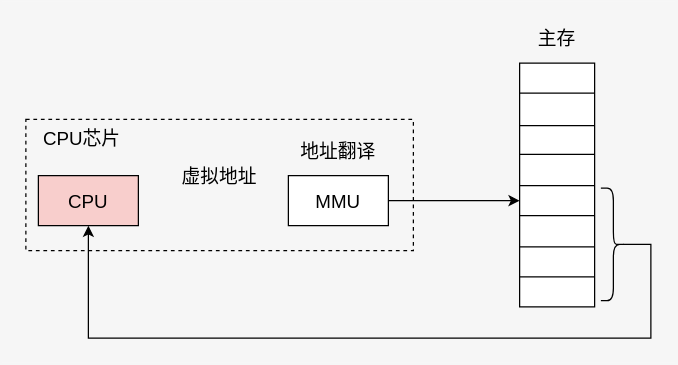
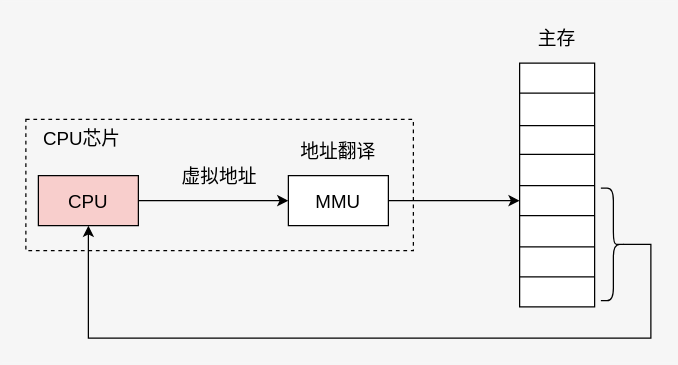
  <mxCell id="0" />
  <mxCell id="1" parent="0" />
  <mxCell id="2" value="" style="rounded=0;whiteSpace=wrap;html=1;fontSize=15;fillColor=none;dashed=1;" vertex="1" parent="1"><mxGeometry x="20" y="95" width="310" height="105" as="geometry" /></mxCell>
+ <mxCell id="3" style="edgeStyle=orthogonalEdgeStyle;rounded=0;orthogonalLoop=1;jettySize=auto;html=1;exitX=1;exitY=0.5;exitDx=0;exitDy=0;entryX=0;entryY=0.5;entryDx=0;entryDy=0;fontSize=15;" edge="1" parent="1" source="4" target="6"><mxGeometry relative="1" as="geometry" /></mxCell>
  <mxCell id="4" value="CPU" style="rounded=0;whiteSpace=wrap;html=1;fontSize=15;fillColor=#f8cecc;" vertex="1" parent="1"><mxGeometry x="30" y="140" width="80" height="40" as="geometry" /></mxCell>
  <mxCell id="5" style="edgeStyle=orthogonalEdgeStyle;rounded=0;orthogonalLoop=1;jettySize=auto;html=1;exitX=1;exitY=0.5;exitDx=0;exitDy=0;entryX=0;entryY=0.5;entryDx=0;entryDy=0;fontSize=15;" edge="1" parent="1" source="6" target="20"><mxGeometry relative="1" as="geometry" /></mxCell>
  <mxCell id="6" value="MMU" style="rounded=0;whiteSpace=wrap;html=1;fontSize=15;" vertex="1" parent="1"><mxGeometry x="230" y="140" width="80" height="40" as="geometry" /></mxCell>
  <mxCell id="7" value="虚拟地址" style="text;html=1;strokeColor=none;fillColor=none;align=center;verticalAlign=middle;whiteSpace=wrap;rounded=0;fontSize=15;" vertex="1" parent="1"><mxGeometry x="140" y="130" width="70" height="20" as="geometry" /></mxCell>
  <mxCell id="8" value="地址翻译" style="text;html=1;strokeColor=none;fillColor=none;align=center;verticalAlign=middle;whiteSpace=wrap;rounded=0;fontSize=15;" vertex="1" parent="1"><mxGeometry x="235" y="110" width="70" height="20" as="geometry" /></mxCell>
  <mxCell id="9" value="CPU芯片" style="text;html=1;strokeColor=none;fillColor=none;align=center;verticalAlign=middle;whiteSpace=wrap;rounded=0;fontSize=15;" vertex="1" parent="1"><mxGeometry x="30" y="100" width="70" height="20" as="geometry" /></mxCell>
  <mxCell id="10" value="主存" style="text;html=1;strokeColor=none;fillColor=none;align=center;verticalAlign=middle;whiteSpace=wrap;rounded=0;fontSize=15;" vertex="1" parent="1"><mxGeometry x="410" y="20" width="70" height="20" as="geometry" /></mxCell>
  <mxCell id="11" value="" style="shape=table;html=1;whiteSpace=wrap;startSize=0;container=1;collapsible=0;childLayout=tableLayout;" vertex="1" parent="1"><mxGeometry x="415" y="50" width="60" height="195" as="geometry" /></mxCell>
  <mxCell id="12" value="" style="shape=partialRectangle;html=1;whiteSpace=wrap;collapsible=0;dropTarget=0;pointerEvents=0;fillColor=none;top=0;left=0;bottom=0;right=0;points=[[0,0.5],[1,0.5]];portConstraint=eastwest;" vertex="1" parent="11"><mxGeometry width="60" height="24" as="geometry" /></mxCell>
  <mxCell id="13" value="" style="shape=partialRectangle;html=1;whiteSpace=wrap;connectable=0;overflow=hidden;fillColor=none;top=0;left=0;bottom=0;right=0;" vertex="1" parent="12"><mxGeometry width="60" height="24" as="geometry" /></mxCell>
  <mxCell id="14" value="" style="shape=partialRectangle;html=1;whiteSpace=wrap;collapsible=0;dropTarget=0;pointerEvents=0;fillColor=none;top=0;left=0;bottom=0;right=0;points=[[0,0.5],[1,0.5]];portConstraint=eastwest;" vertex="1" parent="11"><mxGeometry y="24" width="60" height="26" as="geometry" /></mxCell>
  <mxCell id="15" value="" style="shape=partialRectangle;html=1;whiteSpace=wrap;connectable=0;overflow=hidden;fillColor=none;top=0;left=0;bottom=0;right=0;" vertex="1" parent="14"><mxGeometry width="60" height="26" as="geometry" /></mxCell>
  <mxCell id="16" value="" style="shape=partialRectangle;html=1;whiteSpace=wrap;collapsible=0;dropTarget=0;pointerEvents=0;fillColor=none;top=0;left=0;bottom=0;right=0;points=[[0,0.5],[1,0.5]];portConstraint=eastwest;" vertex="1" parent="11"><mxGeometry y="50" width="60" height="23" as="geometry" /></mxCell>
  <mxCell id="17" value="" style="shape=partialRectangle;html=1;whiteSpace=wrap;connectable=0;overflow=hidden;fillColor=none;top=0;left=0;bottom=0;right=0;" vertex="1" parent="16"><mxGeometry width="60" height="23" as="geometry" /></mxCell>
  <mxCell id="18" value="" style="shape=partialRectangle;html=1;whiteSpace=wrap;collapsible=0;dropTarget=0;pointerEvents=0;fillColor=none;top=0;left=0;bottom=0;right=0;points=[[0,0.5],[1,0.5]];portConstraint=eastwest;" vertex="1" parent="11"><mxGeometry y="73" width="60" height="25" as="geometry" /></mxCell>
  <mxCell id="19" value="" style="shape=partialRectangle;html=1;whiteSpace=wrap;connectable=0;overflow=hidden;fillColor=none;top=0;left=0;bottom=0;right=0;" vertex="1" parent="18"><mxGeometry width="60" height="25" as="geometry" /></mxCell>
  <mxCell id="20" value="" style="shape=partialRectangle;html=1;whiteSpace=wrap;collapsible=0;dropTarget=0;pointerEvents=0;fillColor=none;top=0;left=0;bottom=0;right=0;points=[[0,0.5],[1,0.5]];portConstraint=eastwest;" vertex="1" parent="11"><mxGeometry y="98" width="60" height="24" as="geometry" /></mxCell>
  <mxCell id="21" value="" style="shape=partialRectangle;html=1;whiteSpace=wrap;connectable=0;overflow=hidden;fillColor=none;top=0;left=0;bottom=0;right=0;" vertex="1" parent="20"><mxGeometry width="60" height="24" as="geometry" /></mxCell>
  <mxCell id="22" value="" style="shape=partialRectangle;html=1;whiteSpace=wrap;collapsible=0;dropTarget=0;pointerEvents=0;fillColor=none;top=0;left=0;bottom=0;right=0;points=[[0,0.5],[1,0.5]];portConstraint=eastwest;" vertex="1" parent="11"><mxGeometry y="122" width="60" height="25" as="geometry" /></mxCell>
  <mxCell id="23" value="" style="shape=partialRectangle;html=1;whiteSpace=wrap;connectable=0;overflow=hidden;fillColor=none;top=0;left=0;bottom=0;right=0;" vertex="1" parent="22"><mxGeometry width="60" height="25" as="geometry" /></mxCell>
  <mxCell id="24" value="" style="shape=partialRectangle;html=1;whiteSpace=wrap;collapsible=0;dropTarget=0;pointerEvents=0;fillColor=none;top=0;left=0;bottom=0;right=0;points=[[0,0.5],[1,0.5]];portConstraint=eastwest;" vertex="1" parent="11"><mxGeometry y="147" width="60" height="24" as="geometry" /></mxCell>
  <mxCell id="25" value="" style="shape=partialRectangle;html=1;whiteSpace=wrap;connectable=0;overflow=hidden;fillColor=none;top=0;left=0;bottom=0;right=0;" vertex="1" parent="24"><mxGeometry width="60" height="24" as="geometry" /></mxCell>
  <mxCell id="26" value="" style="shape=partialRectangle;html=1;whiteSpace=wrap;collapsible=0;dropTarget=0;pointerEvents=0;fillColor=none;top=0;left=0;bottom=0;right=0;points=[[0,0.5],[1,0.5]];portConstraint=eastwest;" vertex="1" parent="11"><mxGeometry y="171" width="60" height="24" as="geometry" /></mxCell>
  <mxCell id="27" value="" style="shape=partialRectangle;html=1;whiteSpace=wrap;connectable=0;overflow=hidden;fillColor=none;top=0;left=0;bottom=0;right=0;" vertex="1" parent="26"><mxGeometry width="60" height="24" as="geometry" /></mxCell>
  <mxCell id="28" style="edgeStyle=orthogonalEdgeStyle;rounded=0;orthogonalLoop=1;jettySize=auto;html=1;exitX=0.1;exitY=0.5;exitDx=0;exitDy=0;exitPerimeter=0;entryX=0.5;entryY=1;entryDx=0;entryDy=0;fontSize=15;" edge="1" parent="1" source="29" target="4"><mxGeometry relative="1" as="geometry"><Array as="points"><mxPoint x="520" y="195" /><mxPoint x="520" y="270" /><mxPoint x="70" y="270" /></Array></mxGeometry></mxCell>
  <mxCell id="29" value="" style="shape=curlyBracket;whiteSpace=wrap;html=1;rounded=1;strokeColor=#000000;fillColor=none;fontSize=15;rotation=-180;" vertex="1" parent="1"><mxGeometry x="480" y="150" width="20" height="90" as="geometry" /></mxCell>
